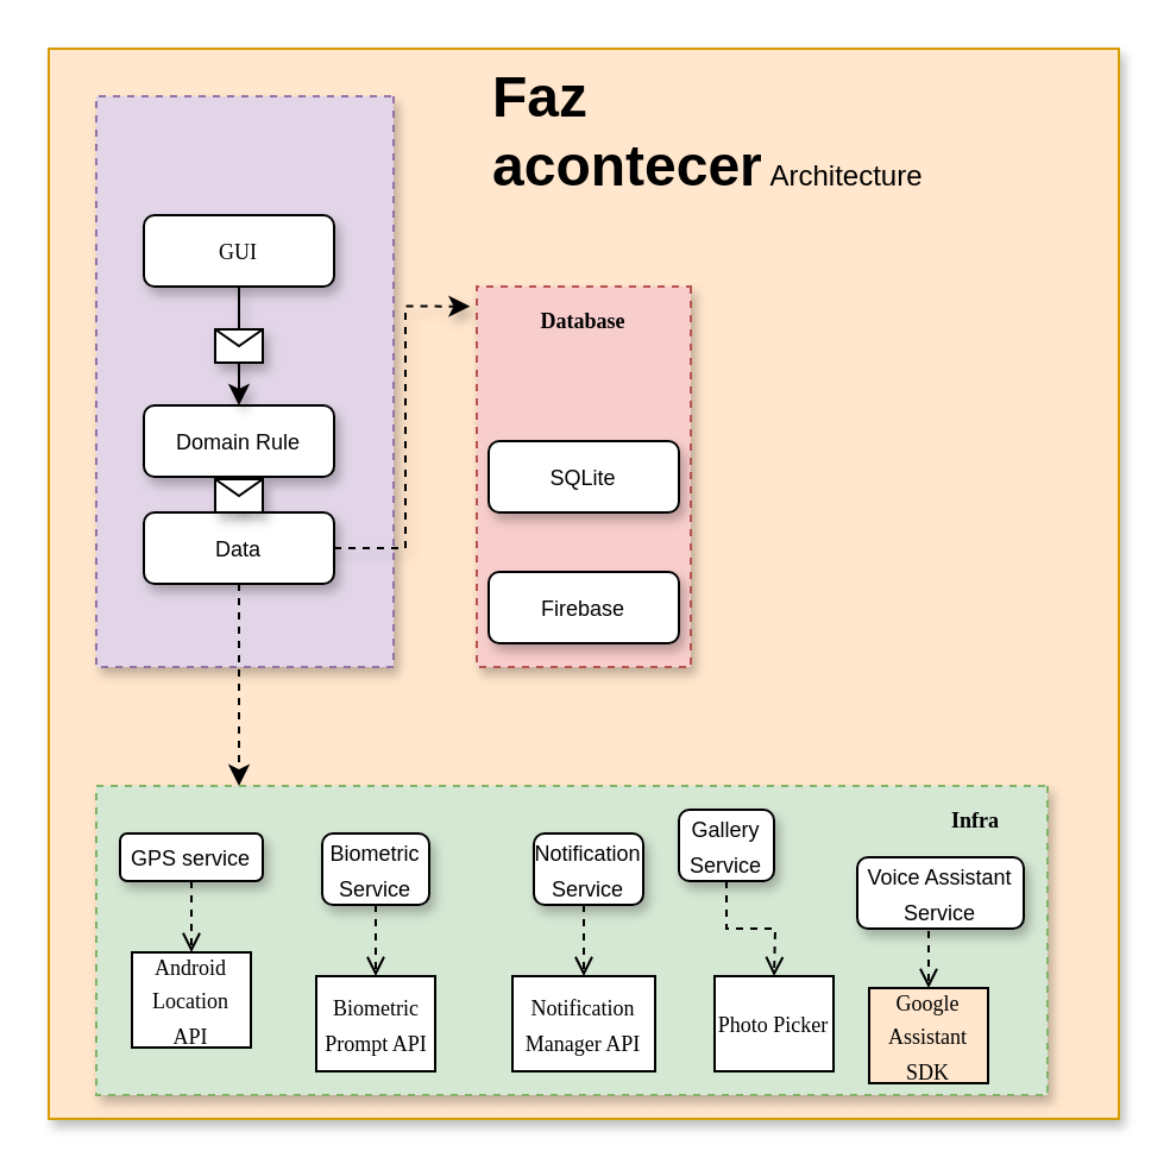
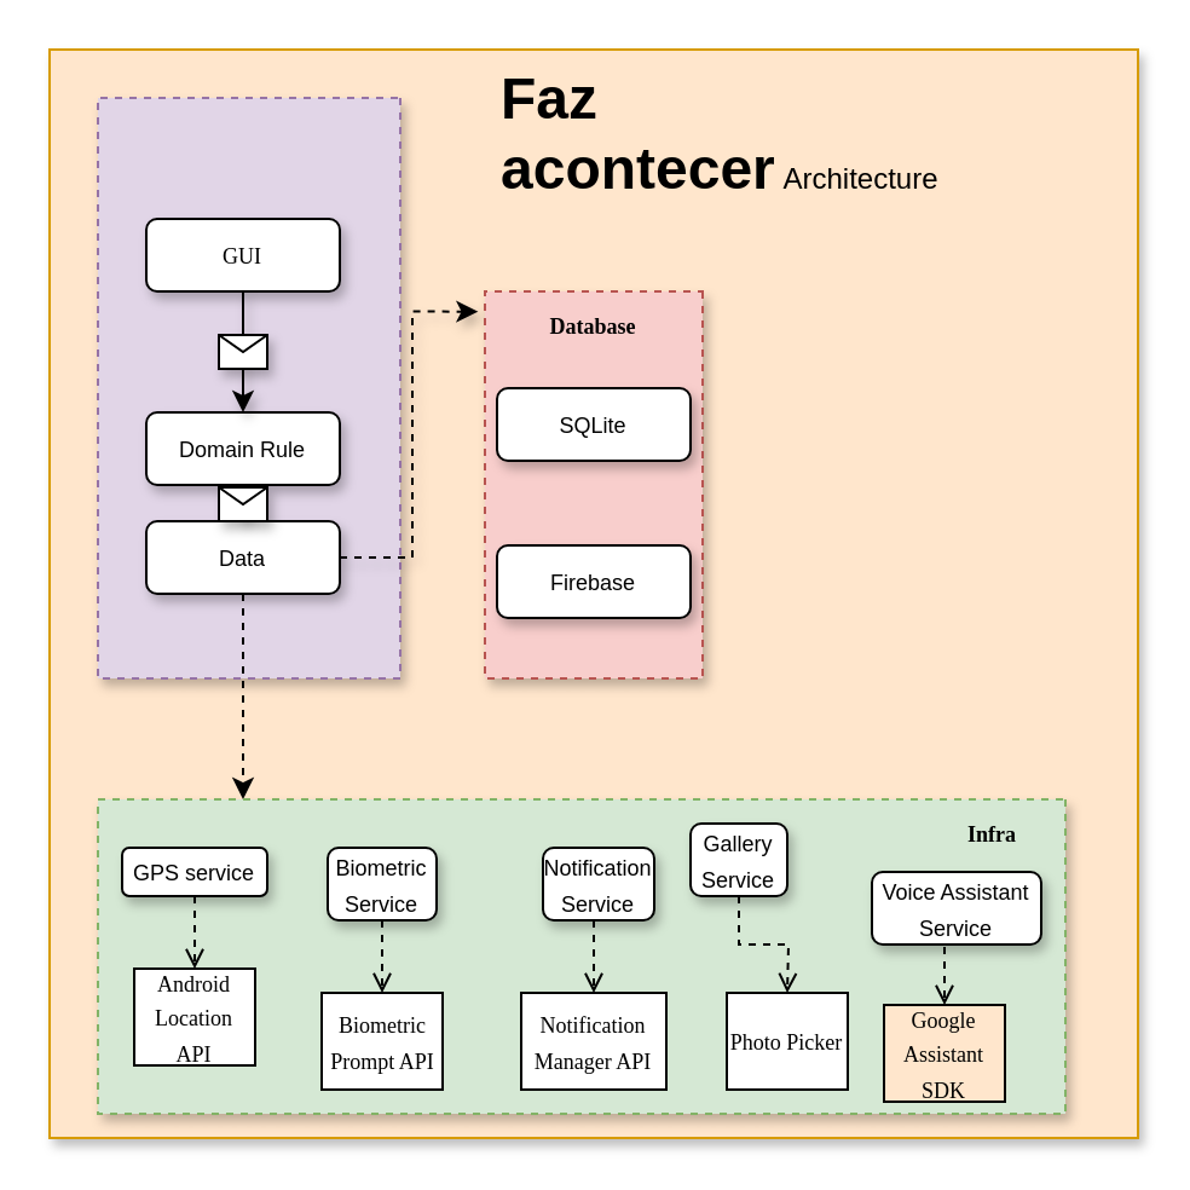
  <mxCell id="0" />
  <mxCell id="1" parent="0" />
  <mxCell id="2" value="" style="whiteSpace=wrap;html=1;aspect=fixed;labelBackgroundColor=#FFF4C3;textShadow=1;labelBorderColor=#FFF4C3;fillColor=#ffe6cc;strokeColor=#d79b00;glass=0;rounded=0;shadow=1;movable=1;resizable=1;rotatable=1;deletable=1;editable=1;locked=0;connectable=1;container=0;" vertex="1" parent="1"><mxGeometry x="20" y="20" width="450" height="450" as="geometry"><mxRectangle x="140" y="90" width="50" height="40" as="alternateBounds" /></mxGeometry></mxCell>
  <mxCell id="3" value="" style="rounded=0;whiteSpace=wrap;html=1;direction=south;fillColor=#e1d5e7;strokeColor=#9673a6;dashed=1;shadow=1;" vertex="1" parent="1"><mxGeometry x="40" y="40" width="125" height="240" as="geometry" /></mxCell>
  <mxCell id="4" value="&lt;font style=&quot;font-size: 9px;&quot; face=&quot;Verdana&quot;&gt;GUI&lt;/font&gt;" style="rounded=1;whiteSpace=wrap;html=1;shadow=1;" vertex="1" parent="1"><mxGeometry x="60" y="90" width="80" height="30" as="geometry" /></mxCell>
  <mxCell id="5" value="&lt;font style=&quot;font-size: 9px;&quot;&gt;Domain Rule&lt;/font&gt;" style="rounded=1;whiteSpace=wrap;html=1;shadow=1;" vertex="1" parent="1"><mxGeometry x="60" y="170" width="80" height="30" as="geometry" /></mxCell>
  <mxCell id="6" style="edgeStyle=orthogonalEdgeStyle;rounded=0;orthogonalLoop=1;jettySize=auto;html=1;exitX=1;exitY=0.5;exitDx=0;exitDy=0;dashed=1;shadow=1;entryX=0.052;entryY=1.031;entryDx=0;entryDy=0;entryPerimeter=0;" edge="1" parent="1" source="7" target="12"><mxGeometry relative="1" as="geometry"><mxPoint x="200" y="255" as="targetPoint" /></mxGeometry></mxCell>
  <mxCell id="7" value="&lt;font style=&quot;font-size: 9px;&quot;&gt;Data&lt;/font&gt;" style="rounded=1;whiteSpace=wrap;html=1;shadow=1;" vertex="1" parent="1"><mxGeometry x="60" y="215" width="80" height="30" as="geometry" /></mxCell>
  <mxCell id="8" value="" style="endArrow=classic;html=1;rounded=0;entryX=0.5;entryY=0;entryDx=0;entryDy=0;shadow=1;" edge="1" parent="1" target="5"><mxGeometry relative="1" as="geometry"><mxPoint x="100" y="120" as="sourcePoint" /><mxPoint x="200" y="120" as="targetPoint" /></mxGeometry></mxCell>
  <mxCell id="9" value="" style="shape=message;html=1;outlineConnect=0;shadow=1;" vertex="1" parent="8"><mxGeometry width="20" height="14" relative="1" as="geometry"><mxPoint x="-10" y="-7" as="offset" /></mxGeometry></mxCell>
  <mxCell id="10" value="" style="endArrow=classic;html=1;rounded=0;shadow=1;" edge="1" parent="1" target="7"><mxGeometry relative="1" as="geometry"><mxPoint x="100" y="200" as="sourcePoint" /><mxPoint x="200" y="200" as="targetPoint" /></mxGeometry></mxCell>
  <mxCell id="11" value="" style="shape=message;html=1;outlineConnect=0;shadow=1;" vertex="1" parent="10"><mxGeometry width="20" height="14" relative="1" as="geometry"><mxPoint x="-10" y="-7" as="offset" /></mxGeometry></mxCell>
  <mxCell id="12" value="" style="rounded=0;whiteSpace=wrap;html=1;direction=south;dashed=1;fillColor=#f8cecc;strokeColor=#b85450;shadow=1;" vertex="1" parent="1"><mxGeometry x="200" y="120" width="90" height="160" as="geometry" /></mxCell>
  <mxCell id="13" value="Database" style="text;html=1;align=center;verticalAlign=middle;whiteSpace=wrap;rounded=0;fontSize=9;fontFamily=Verdana;shadow=1;fontStyle=1" vertex="1" parent="1"><mxGeometry x="215" y="120" width="60" height="30" as="geometry" /></mxCell>
- <mxCell id="14" value="&lt;font style=&quot;font-size: 9px;&quot;&gt;SQLite&lt;/font&gt;" style="rounded=1;whiteSpace=wrap;html=1;glass=0;shadow=1;" vertex="1" parent="1"><mxGeometry x="205" y="185" width="80" height="30" as="geometry" /></mxCell>
- <mxCell id="15" value="&lt;font style=&quot;font-size: 9px;&quot;&gt;Firebase&lt;/font&gt;" style="rounded=1;whiteSpace=wrap;html=1;glass=0;shadow=1;" vertex="1" parent="1"><mxGeometry x="205" y="240" width="80" height="30" as="geometry" /></mxCell>
+ <mxCell id="14" value="&lt;font style=&quot;font-size: 9px;&quot;&gt;SQLite&lt;/font&gt;" style="rounded=1;whiteSpace=wrap;html=1;glass=0;shadow=1;" vertex="1" parent="1"><mxGeometry x="205" y="160" width="80" height="30" as="geometry" /></mxCell>
+ <mxCell id="15" value="&lt;font style=&quot;font-size: 9px;&quot;&gt;Firebase&lt;/font&gt;" style="rounded=1;whiteSpace=wrap;html=1;glass=0;shadow=1;" vertex="1" parent="1"><mxGeometry x="205" y="225" width="80" height="30" as="geometry" /></mxCell>
  <mxCell id="16" value="" style="endArrow=classic;html=1;rounded=0;exitX=0.5;exitY=1;exitDx=0;exitDy=0;dashed=1;" edge="1" parent="1" source="7"><mxGeometry width="50" height="50" relative="1" as="geometry"><mxPoint x="140" y="360" as="sourcePoint" /><mxPoint x="100" y="330" as="targetPoint" /></mxGeometry></mxCell>
  <mxCell id="17" value="" style="rounded=0;whiteSpace=wrap;html=1;direction=south;dashed=1;fillColor=#d5e8d4;strokeColor=#82b366;shadow=1;" vertex="1" parent="1"><mxGeometry x="40" y="330" width="400" height="130" as="geometry" /></mxCell>
  <mxCell id="18" value="Infra" style="text;html=1;align=center;verticalAlign=middle;whiteSpace=wrap;rounded=0;fontSize=9;fontFamily=Verdana;shadow=1;fontStyle=1" vertex="1" parent="1"><mxGeometry x="380" y="330" width="60" height="30" as="geometry" /></mxCell>
  <mxCell id="19" value="" style="edgeStyle=orthogonalEdgeStyle;rounded=0;orthogonalLoop=1;jettySize=auto;html=1;dashed=1;endArrow=open;endFill=0;" edge="1" parent="1" source="20"><mxGeometry relative="1" as="geometry"><mxPoint x="80" y="400" as="targetPoint" /></mxGeometry></mxCell>
  <mxCell id="20" value="&lt;font style=&quot;font-size: 9px;&quot;&gt;GPS service&lt;/font&gt;" style="rounded=1;whiteSpace=wrap;html=1;glass=0;shadow=1;" vertex="1" parent="1"><mxGeometry x="50" y="350" width="60" height="20" as="geometry" /></mxCell>
  <mxCell id="21" value="&lt;font style=&quot;font-size: 9px;&quot;&gt;Biometric Service&lt;/font&gt;" style="rounded=1;whiteSpace=wrap;html=1;glass=0;shadow=1;" vertex="1" parent="1"><mxGeometry x="135" y="350" width="45" height="30" as="geometry" /></mxCell>
  <mxCell id="22" value="&lt;font style=&quot;font-size: 9px;&quot;&gt;Notification Service&lt;/font&gt;" style="rounded=1;whiteSpace=wrap;html=1;glass=0;shadow=1;" vertex="1" parent="1"><mxGeometry x="224" y="350" width="46" height="30" as="geometry" /></mxCell>
  <mxCell id="23" value="&lt;font style=&quot;font-size: 9px;&quot;&gt;Gallery Service&lt;/font&gt;" style="rounded=1;whiteSpace=wrap;html=1;glass=0;shadow=1;" vertex="1" parent="1"><mxGeometry x="285" y="340" width="40" height="30" as="geometry" /></mxCell>
  <mxCell id="24" value="&lt;font style=&quot;font-size: 9px;&quot;&gt;Voice Assistant Service&lt;/font&gt;" style="rounded=1;whiteSpace=wrap;html=1;glass=0;shadow=1;" vertex="1" parent="1"><mxGeometry x="360" y="360" width="70" height="30" as="geometry" /></mxCell>
  <mxCell id="25" value="&lt;font style=&quot;font-size: 9px;&quot; face=&quot;Verdana&quot;&gt;Android Location API&lt;/font&gt;" style="rounded=0;whiteSpace=wrap;html=1;" vertex="1" parent="1"><mxGeometry x="55" y="400" width="50" height="40" as="geometry" /></mxCell>
  <mxCell id="26" value="" style="edgeStyle=orthogonalEdgeStyle;rounded=0;orthogonalLoop=1;jettySize=auto;html=1;dashed=1;endArrow=open;endFill=0;" edge="1" parent="1"><mxGeometry relative="1" as="geometry"><mxPoint x="157.5" y="380" as="sourcePoint" /><mxPoint x="157.5" y="410" as="targetPoint" /></mxGeometry></mxCell>
  <mxCell id="27" value="&lt;font style=&quot;font-size: 9px;&quot; face=&quot;Verdana&quot;&gt;Biometric Prompt API&lt;/font&gt;" style="rounded=0;whiteSpace=wrap;html=1;" vertex="1" parent="1"><mxGeometry x="132.5" y="410" width="50" height="40" as="geometry" /></mxCell>
  <mxCell id="28" value="" style="edgeStyle=orthogonalEdgeStyle;rounded=0;orthogonalLoop=1;jettySize=auto;html=1;dashed=1;endArrow=open;endFill=0;" edge="1" parent="1"><mxGeometry relative="1" as="geometry"><mxPoint x="245" y="380" as="sourcePoint" /><mxPoint x="245" y="410" as="targetPoint" /></mxGeometry></mxCell>
  <mxCell id="29" value="&lt;font style=&quot;font-size: 9px;&quot; face=&quot;Verdana&quot;&gt;Notification&lt;/font&gt;&lt;div&gt;&lt;font style=&quot;font-size: 9px;&quot; face=&quot;Verdana&quot;&gt;Manager API&lt;/font&gt;&lt;/div&gt;" style="rounded=0;whiteSpace=wrap;html=1;" vertex="1" parent="1"><mxGeometry x="215" y="410" width="60" height="40" as="geometry" /></mxCell>
  <mxCell id="30" value="" style="edgeStyle=orthogonalEdgeStyle;rounded=0;orthogonalLoop=1;jettySize=auto;html=1;dashed=1;endArrow=open;endFill=0;exitX=0.5;exitY=1;exitDx=0;exitDy=0;" edge="1" parent="1" source="23"><mxGeometry relative="1" as="geometry"><mxPoint x="325" y="380" as="sourcePoint" /><mxPoint x="325" y="410" as="targetPoint" /></mxGeometry></mxCell>
  <mxCell id="31" value="&lt;font style=&quot;font-size: 9px;&quot; face=&quot;Verdana&quot;&gt;Photo Picker&lt;/font&gt;" style="rounded=0;whiteSpace=wrap;html=1;" vertex="1" parent="1"><mxGeometry x="300" y="410" width="50" height="40" as="geometry" /></mxCell>
  <mxCell id="32" value="&lt;font style=&quot;font-size: 9px;&quot; face=&quot;Verdana&quot;&gt;Google Assistant SDK&lt;/font&gt;" style="rounded=0;whiteSpace=wrap;html=1;fillColor=#ffe6cc;" vertex="1" parent="1"><mxGeometry x="365" y="415" width="50" height="40" as="geometry" /></mxCell>
  <mxCell id="33" value="" style="edgeStyle=orthogonalEdgeStyle;rounded=0;orthogonalLoop=1;jettySize=auto;html=1;dashed=1;endArrow=open;endFill=0;exitX=0.5;exitY=1;exitDx=0;exitDy=0;" edge="1" parent="1" source="24"><mxGeometry relative="1" as="geometry"><mxPoint x="360" y="335" as="sourcePoint" /><mxPoint x="390" y="415" as="targetPoint" /></mxGeometry></mxCell>
  <mxCell id="34" value="&lt;h1 style=&quot;margin-top: 0px;&quot;&gt;&lt;span style=&quot;background-color: transparent; color: light-dark(rgb(0, 0, 0), rgb(255, 255, 255));&quot;&gt;Faz acontecer&lt;/span&gt;&lt;span style=&quot;background-color: transparent; color: light-dark(rgb(0, 0, 0), rgb(255, 255, 255)); font-size: 12px; font-weight: normal;&quot;&gt;&amp;nbsp;Architecture&lt;/span&gt;&lt;/h1&gt;" style="text;html=1;whiteSpace=wrap;overflow=hidden;rounded=0;" vertex="1" parent="1"><mxGeometry x="205" y="20" width="195" height="120" as="geometry" /></mxCell>
